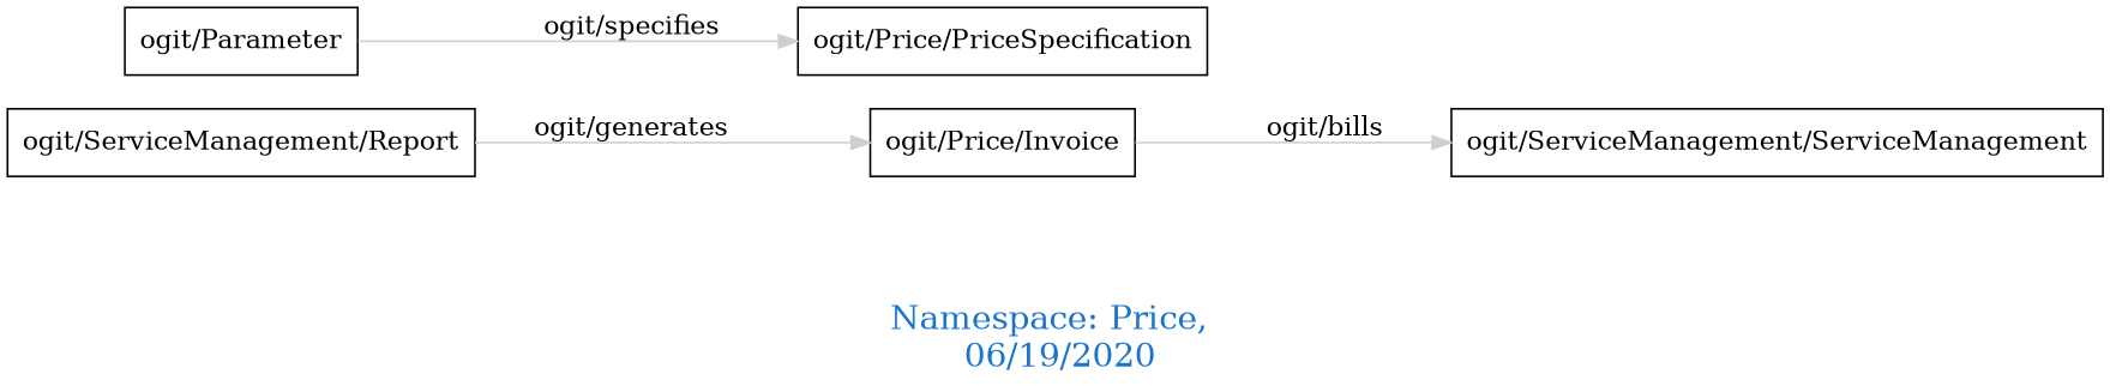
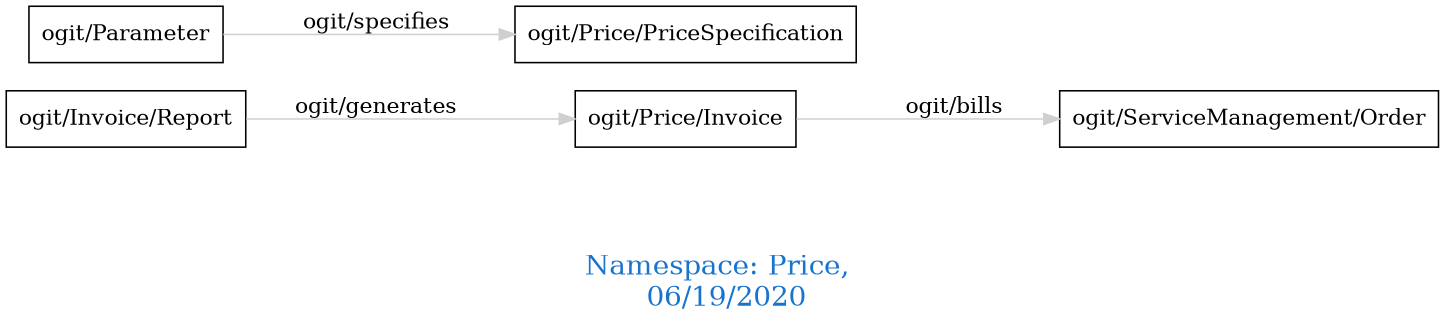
  digraph {
    fontcolor=dodgerblue3
    fontsize=18
    label="\n\n\nNamespace: Price, \n 06/19/2020"
    rankdir=LR
    node [shape=polygon]
    edge [color=gray81]
    "ogit/Price/Invoice"
-   "ogit/ServiceManagement/Order" [label="ogit/ServiceManagement/ServiceManagement"]
-   "ogit/ServiceManagement/Report"
+   "ogit/ServiceManagement/Order"
+   "ogit/ServiceManagement/Report" [label="ogit/Invoice/Report"]
    "ogit/Parameter"
    "ogit/Price/PriceSpecification"
    "ogit/Price/Invoice" -> "ogit/ServiceManagement/Order" [label="   ogit/bills    "]
    "ogit/ServiceManagement/Report" -> "ogit/Price/Invoice" [label="   ogit/generates    "]
    "ogit/Parameter" -> "ogit/Price/PriceSpecification" [label="   ogit/specifies    "]
  }
